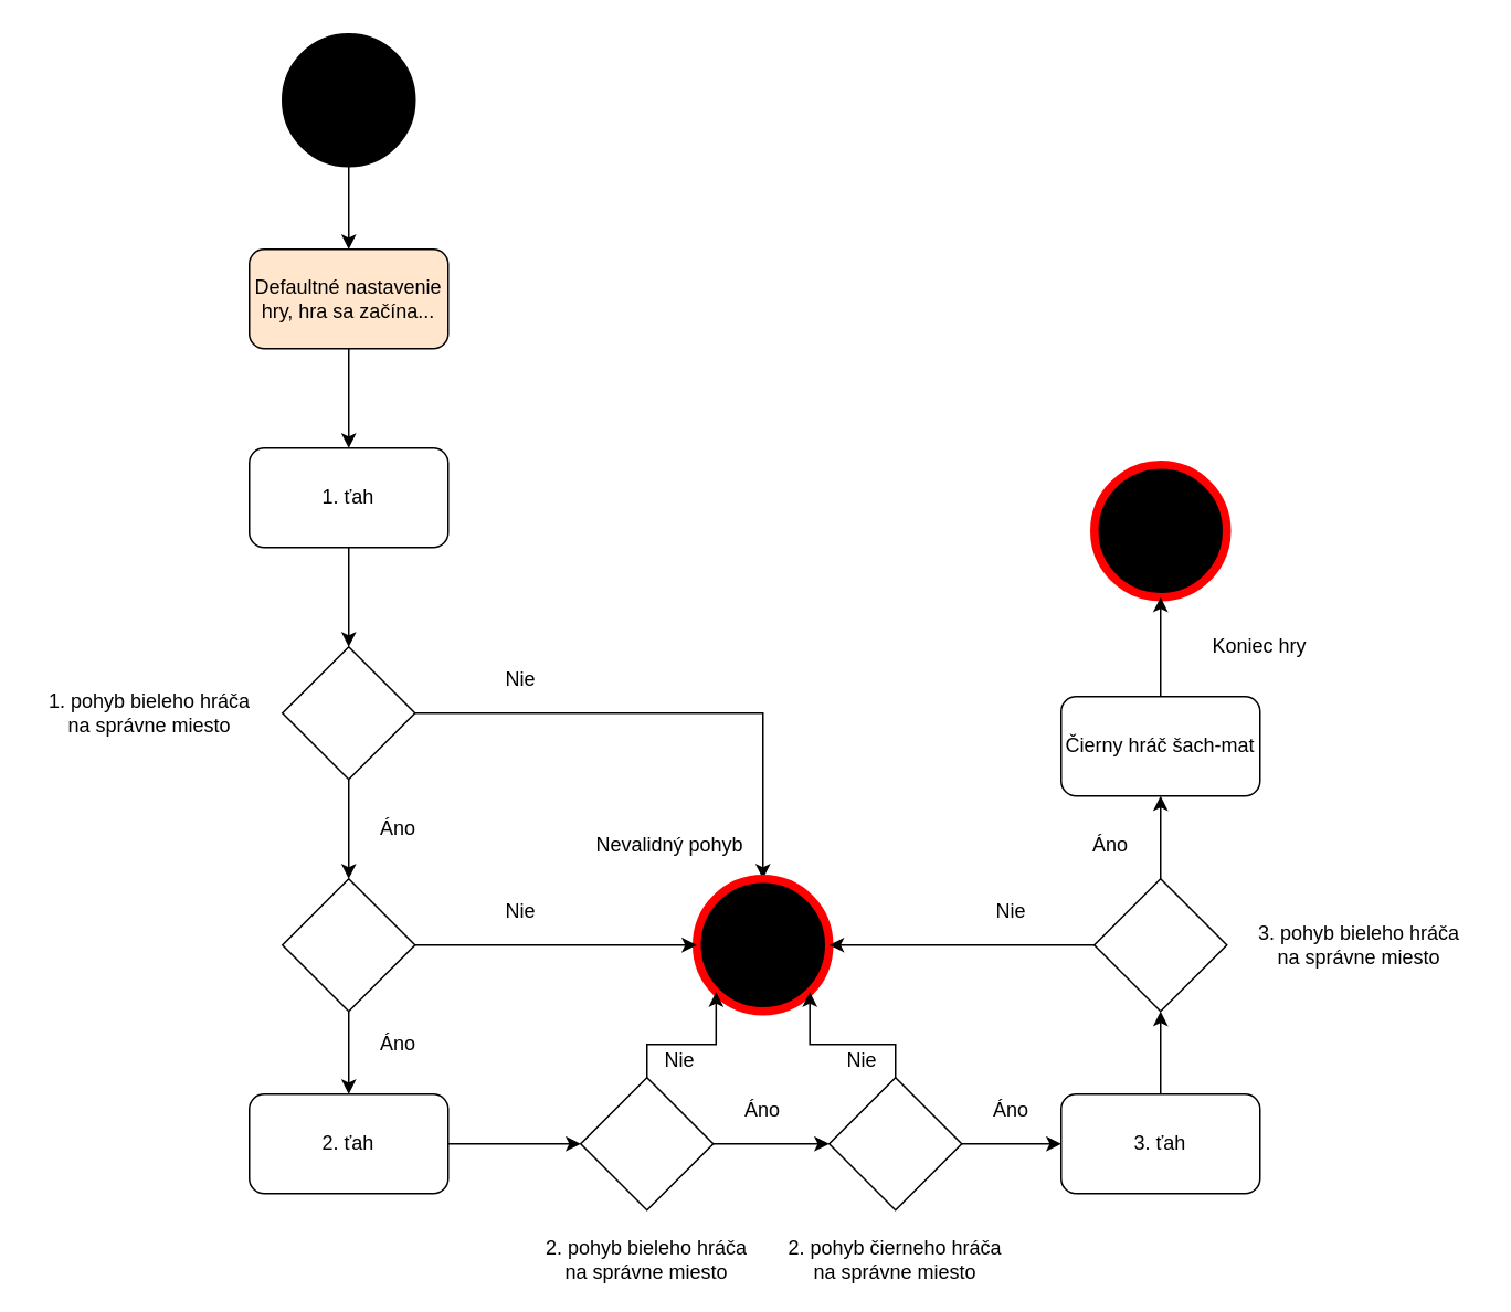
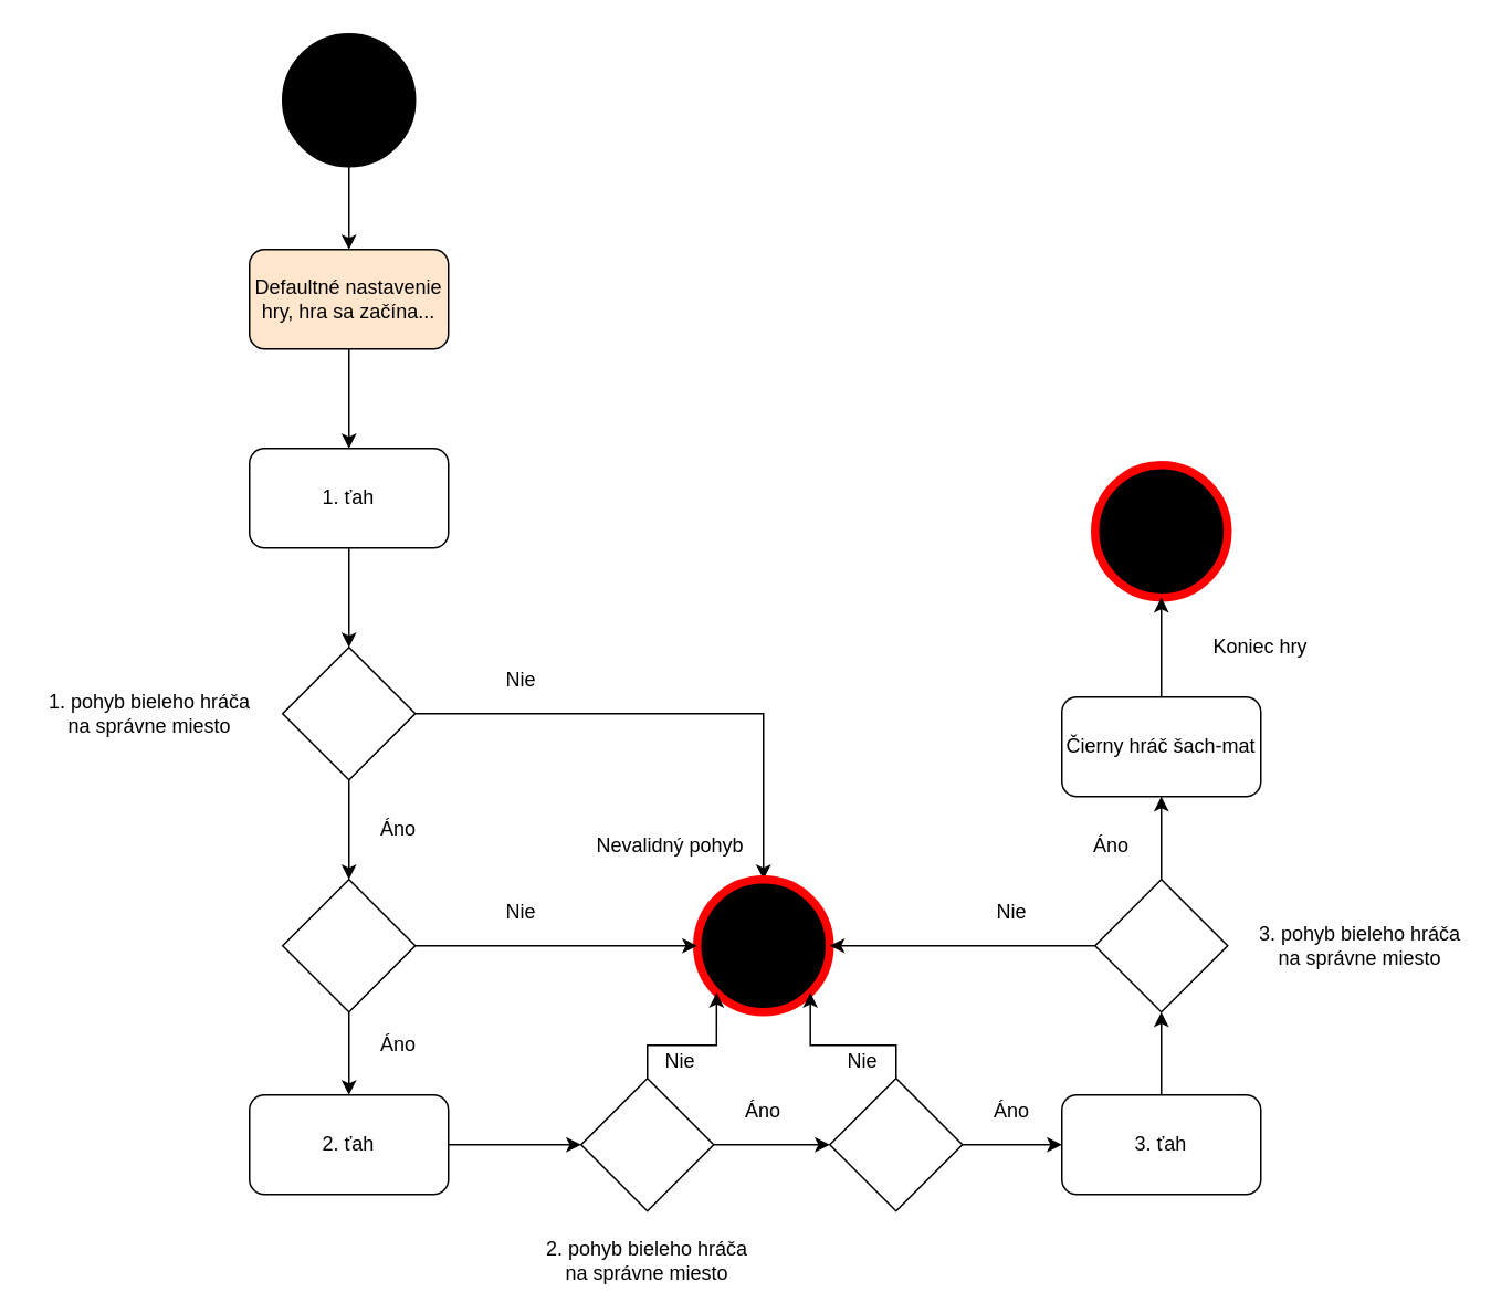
  <mxCell id="0" />
  <mxCell id="1" parent="0" />
  <mxCell id="2" style="edgeStyle=orthogonalEdgeStyle;rounded=0;orthogonalLoop=1;jettySize=auto;html=1;entryX=0.5;entryY=0;entryDx=0;entryDy=0;" edge="1" parent="1" source="3" target="30"><mxGeometry relative="1" as="geometry" /></mxCell>
  <mxCell id="3" value="" style="ellipse;whiteSpace=wrap;html=1;fillColor=#000000;" vertex="1" parent="1"><mxGeometry x="170" y="20" width="80" height="80" as="geometry" /></mxCell>
  <mxCell id="4" value="1. ťah" style="rounded=1;whiteSpace=wrap;html=1;fillColor=#FFFFFF;" vertex="1" parent="1"><mxGeometry x="150" y="270" width="120" height="60" as="geometry" /></mxCell>
  <mxCell id="5" style="edgeStyle=orthogonalEdgeStyle;rounded=0;orthogonalLoop=1;jettySize=auto;html=1;exitX=1;exitY=0.5;exitDx=0;exitDy=0;entryX=0.5;entryY=0;entryDx=0;entryDy=0;" edge="1" parent="1" source="6" target="9"><mxGeometry relative="1" as="geometry" /></mxCell>
  <mxCell id="6" value="" style="rhombus;whiteSpace=wrap;html=1;fillColor=#FFFFFF;" vertex="1" parent="1"><mxGeometry x="170" y="390" width="80" height="80" as="geometry" /></mxCell>
  <mxCell id="7" value="" style="endArrow=classic;html=1;exitX=0.5;exitY=1;exitDx=0;exitDy=0;entryX=0.5;entryY=0;entryDx=0;entryDy=0;" edge="1" parent="1" source="4" target="6"><mxGeometry width="50" height="50" relative="1" as="geometry"><mxPoint x="220" y="210" as="sourcePoint" /><mxPoint x="220" y="290" as="targetPoint" /></mxGeometry></mxCell>
  <mxCell id="8" value="1. pohyb bieleho hráča na správne miesto" style="text;html=1;strokeColor=none;fillColor=none;align=center;verticalAlign=middle;whiteSpace=wrap;rounded=0;" vertex="1" parent="1"><mxGeometry x="20" y="420" width="140" height="20" as="geometry" /></mxCell>
  <mxCell id="9" value="" style="ellipse;whiteSpace=wrap;html=1;fillColor=#000000;labelBackgroundColor=#CC0000;labelBorderColor=#CC0000;strokeColor=#FF0000;strokeWidth=5;perimeterSpacing=0;" vertex="1" parent="1"><mxGeometry x="420" y="530" width="80" height="80" as="geometry" /></mxCell>
  <mxCell id="10" value="" style="endArrow=classic;html=1;exitX=0.5;exitY=1;exitDx=0;exitDy=0;entryX=0.5;entryY=0;entryDx=0;entryDy=0;" edge="1" parent="1" source="6"><mxGeometry width="50" height="50" relative="1" as="geometry"><mxPoint x="220" y="460" as="sourcePoint" /><mxPoint x="210" y="530" as="targetPoint" /></mxGeometry></mxCell>
  <mxCell id="11" style="edgeStyle=orthogonalEdgeStyle;rounded=0;orthogonalLoop=1;jettySize=auto;html=1;exitX=0.5;exitY=1;exitDx=0;exitDy=0;entryX=0.5;entryY=0;entryDx=0;entryDy=0;" edge="1" parent="1" source="13" target="16"><mxGeometry relative="1" as="geometry" /></mxCell>
  <mxCell id="12" style="edgeStyle=orthogonalEdgeStyle;rounded=0;orthogonalLoop=1;jettySize=auto;html=1;exitX=1;exitY=0.5;exitDx=0;exitDy=0;entryX=0;entryY=0.5;entryDx=0;entryDy=0;" edge="1" parent="1" source="13" target="9"><mxGeometry relative="1" as="geometry" /></mxCell>
  <mxCell id="13" value="" style="rhombus;whiteSpace=wrap;html=1;fillColor=#FFFFFF;" vertex="1" parent="1"><mxGeometry x="170" y="530" width="80" height="80" as="geometry" /></mxCell>
  <mxCell id="14" value="Áno" style="text;html=1;strokeColor=none;fillColor=none;align=center;verticalAlign=middle;whiteSpace=wrap;rounded=0;" vertex="1" parent="1"><mxGeometry x="220" y="490" width="40" height="20" as="geometry" /></mxCell>
  <mxCell id="15" style="edgeStyle=orthogonalEdgeStyle;rounded=0;orthogonalLoop=1;jettySize=auto;html=1;exitX=1;exitY=0.5;exitDx=0;exitDy=0;" edge="1" parent="1" source="16" target="19"><mxGeometry relative="1" as="geometry" /></mxCell>
  <mxCell id="16" value="2. ťah" style="rounded=1;whiteSpace=wrap;html=1;fillColor=#FFFFFF;" vertex="1" parent="1"><mxGeometry x="150" y="660" width="120" height="60" as="geometry" /></mxCell>
  <mxCell id="17" style="edgeStyle=orthogonalEdgeStyle;rounded=0;orthogonalLoop=1;jettySize=auto;html=1;exitX=1;exitY=0.5;exitDx=0;exitDy=0;" edge="1" parent="1" source="19" target="23"><mxGeometry relative="1" as="geometry" /></mxCell>
  <mxCell id="18" style="edgeStyle=orthogonalEdgeStyle;rounded=0;orthogonalLoop=1;jettySize=auto;html=1;exitX=0.5;exitY=0;exitDx=0;exitDy=0;entryX=0;entryY=1;entryDx=0;entryDy=0;" edge="1" parent="1" source="19" target="9"><mxGeometry relative="1" as="geometry" /></mxCell>
  <mxCell id="19" value="" style="rhombus;whiteSpace=wrap;html=1;fillColor=#FFFFFF;" vertex="1" parent="1"><mxGeometry x="350" y="650" width="80" height="80" as="geometry" /></mxCell>
  <mxCell id="20" value="2. pohyb bieleho hráča na správne miesto" style="text;html=1;strokeColor=none;fillColor=none;align=center;verticalAlign=middle;whiteSpace=wrap;rounded=0;" vertex="1" parent="1"><mxGeometry x="320" y="750" width="140" height="20" as="geometry" /></mxCell>
  <mxCell id="21" style="edgeStyle=orthogonalEdgeStyle;rounded=0;orthogonalLoop=1;jettySize=auto;html=1;exitX=1;exitY=0.5;exitDx=0;exitDy=0;" edge="1" parent="1" source="23" target="28"><mxGeometry relative="1" as="geometry" /></mxCell>
  <mxCell id="22" style="edgeStyle=orthogonalEdgeStyle;rounded=0;orthogonalLoop=1;jettySize=auto;html=1;exitX=0.5;exitY=0;exitDx=0;exitDy=0;entryX=1;entryY=1;entryDx=0;entryDy=0;" edge="1" parent="1" source="23" target="9"><mxGeometry relative="1" as="geometry" /></mxCell>
  <mxCell id="23" value="" style="rhombus;whiteSpace=wrap;html=1;fillColor=#FFFFFF;" vertex="1" parent="1"><mxGeometry x="500" y="650" width="80" height="80" as="geometry" /></mxCell>
- <mxCell id="24" value="2. pohyb čierneho hráča na správne miesto" style="text;html=1;strokeColor=none;fillColor=none;align=center;verticalAlign=middle;whiteSpace=wrap;rounded=0;" vertex="1" parent="1"><mxGeometry x="470" y="750" width="140" height="20" as="geometry" /></mxCell>
  <mxCell id="25" value="Áno" style="text;html=1;strokeColor=none;fillColor=none;align=center;verticalAlign=middle;whiteSpace=wrap;rounded=0;" vertex="1" parent="1"><mxGeometry x="440" y="660" width="40" height="20" as="geometry" /></mxCell>
  <mxCell id="26" style="edgeStyle=orthogonalEdgeStyle;rounded=0;orthogonalLoop=1;jettySize=auto;html=1;exitX=0.5;exitY=1;exitDx=0;exitDy=0;" edge="1" parent="1" source="20" target="20"><mxGeometry relative="1" as="geometry" /></mxCell>
  <mxCell id="27" style="edgeStyle=orthogonalEdgeStyle;rounded=0;orthogonalLoop=1;jettySize=auto;html=1;exitX=0.5;exitY=0;exitDx=0;exitDy=0;entryX=0.5;entryY=1;entryDx=0;entryDy=0;" edge="1" parent="1" source="28" target="33"><mxGeometry relative="1" as="geometry"><mxPoint x="700" y="620" as="targetPoint" /></mxGeometry></mxCell>
  <mxCell id="28" value="3. ťah" style="rounded=1;whiteSpace=wrap;html=1;fillColor=#FFFFFF;" vertex="1" parent="1"><mxGeometry x="640" y="660" width="120" height="60" as="geometry" /></mxCell>
  <mxCell id="29" style="edgeStyle=orthogonalEdgeStyle;rounded=0;orthogonalLoop=1;jettySize=auto;html=1;entryX=0.5;entryY=0;entryDx=0;entryDy=0;" edge="1" parent="1" source="30" target="4"><mxGeometry relative="1" as="geometry" /></mxCell>
  <mxCell id="30" value="Defaultné nastavenie hry, hra sa začína..." style="rounded=1;whiteSpace=wrap;html=1;fillColor=#ffe6cc;" vertex="1" parent="1"><mxGeometry x="150" y="150" width="120" height="60" as="geometry" /></mxCell>
  <mxCell id="31" style="edgeStyle=orthogonalEdgeStyle;rounded=0;orthogonalLoop=1;jettySize=auto;html=1;entryX=0.5;entryY=1;entryDx=0;entryDy=0;" edge="1" parent="1" source="33" target="37"><mxGeometry relative="1" as="geometry" /></mxCell>
  <mxCell id="32" style="edgeStyle=orthogonalEdgeStyle;rounded=0;orthogonalLoop=1;jettySize=auto;html=1;exitX=0;exitY=0.5;exitDx=0;exitDy=0;entryX=1;entryY=0.5;entryDx=0;entryDy=0;" edge="1" parent="1" source="33" target="9"><mxGeometry relative="1" as="geometry" /></mxCell>
  <mxCell id="33" value="" style="rhombus;whiteSpace=wrap;html=1;fillColor=#FFFFFF;" vertex="1" parent="1"><mxGeometry x="660" y="530" width="80" height="80" as="geometry" /></mxCell>
  <mxCell id="34" value="3. pohyb bieleho hráča na správne miesto" style="text;html=1;strokeColor=none;fillColor=none;align=center;verticalAlign=middle;whiteSpace=wrap;rounded=0;" vertex="1" parent="1"><mxGeometry x="750" y="560" width="140" height="20" as="geometry" /></mxCell>
  <mxCell id="35" value="" style="ellipse;whiteSpace=wrap;html=1;fillColor=#000000;labelBackgroundColor=#CC0000;labelBorderColor=#CC0000;strokeColor=#FF0000;strokeWidth=5;perimeterSpacing=0;" vertex="1" parent="1"><mxGeometry x="660" y="280" width="80" height="80" as="geometry" /></mxCell>
  <mxCell id="36" style="edgeStyle=orthogonalEdgeStyle;rounded=0;orthogonalLoop=1;jettySize=auto;html=1;entryX=0.5;entryY=1;entryDx=0;entryDy=0;" edge="1" parent="1" source="37" target="35"><mxGeometry relative="1" as="geometry" /></mxCell>
  <mxCell id="37" value="Čierny hráč šach-mat" style="rounded=1;whiteSpace=wrap;html=1;fillColor=#FFFFFF;" vertex="1" parent="1"><mxGeometry x="640" y="420" width="120" height="60" as="geometry" /></mxCell>
  <mxCell id="38" value="Koniec hry" style="text;html=1;strokeColor=none;fillColor=none;align=center;verticalAlign=middle;whiteSpace=wrap;rounded=0;" vertex="1" parent="1"><mxGeometry x="690" y="380" width="140" height="20" as="geometry" /></mxCell>
  <mxCell id="39" value="Nie" style="text;html=1;strokeColor=none;fillColor=none;align=center;verticalAlign=middle;whiteSpace=wrap;rounded=0;" vertex="1" parent="1"><mxGeometry x="294" y="400" width="40" height="20" as="geometry" /></mxCell>
  <mxCell id="40" value="Nie" style="text;html=1;strokeColor=none;fillColor=none;align=center;verticalAlign=middle;whiteSpace=wrap;rounded=0;" vertex="1" parent="1"><mxGeometry x="294" y="540" width="40" height="20" as="geometry" /></mxCell>
  <mxCell id="41" value="Nie" style="text;html=1;strokeColor=none;fillColor=none;align=center;verticalAlign=middle;whiteSpace=wrap;rounded=0;" vertex="1" parent="1"><mxGeometry x="390" y="630" width="40" height="20" as="geometry" /></mxCell>
  <mxCell id="42" value="Nie" style="text;html=1;strokeColor=none;fillColor=none;align=center;verticalAlign=middle;whiteSpace=wrap;rounded=0;" vertex="1" parent="1"><mxGeometry x="500" y="630" width="40" height="20" as="geometry" /></mxCell>
  <mxCell id="43" value="Nie" style="text;html=1;strokeColor=none;fillColor=none;align=center;verticalAlign=middle;whiteSpace=wrap;rounded=0;" vertex="1" parent="1"><mxGeometry x="590" y="540" width="40" height="20" as="geometry" /></mxCell>
  <mxCell id="44" value="Áno" style="text;html=1;strokeColor=none;fillColor=none;align=center;verticalAlign=middle;whiteSpace=wrap;rounded=0;" vertex="1" parent="1"><mxGeometry x="590" y="660" width="40" height="20" as="geometry" /></mxCell>
  <mxCell id="45" value="Áno" style="text;html=1;strokeColor=none;fillColor=none;align=center;verticalAlign=middle;whiteSpace=wrap;rounded=0;" vertex="1" parent="1"><mxGeometry x="650" y="500" width="40" height="20" as="geometry" /></mxCell>
  <mxCell id="46" value="Áno" style="text;html=1;strokeColor=none;fillColor=none;align=center;verticalAlign=middle;whiteSpace=wrap;rounded=0;" vertex="1" parent="1"><mxGeometry x="220" y="620" width="40" height="20" as="geometry" /></mxCell>
  <mxCell id="47" value="Nevalidný pohyb" style="text;html=1;strokeColor=none;fillColor=none;align=center;verticalAlign=middle;whiteSpace=wrap;rounded=0;" vertex="1" parent="1"><mxGeometry x="334" y="500" width="140" height="20" as="geometry" /></mxCell>
